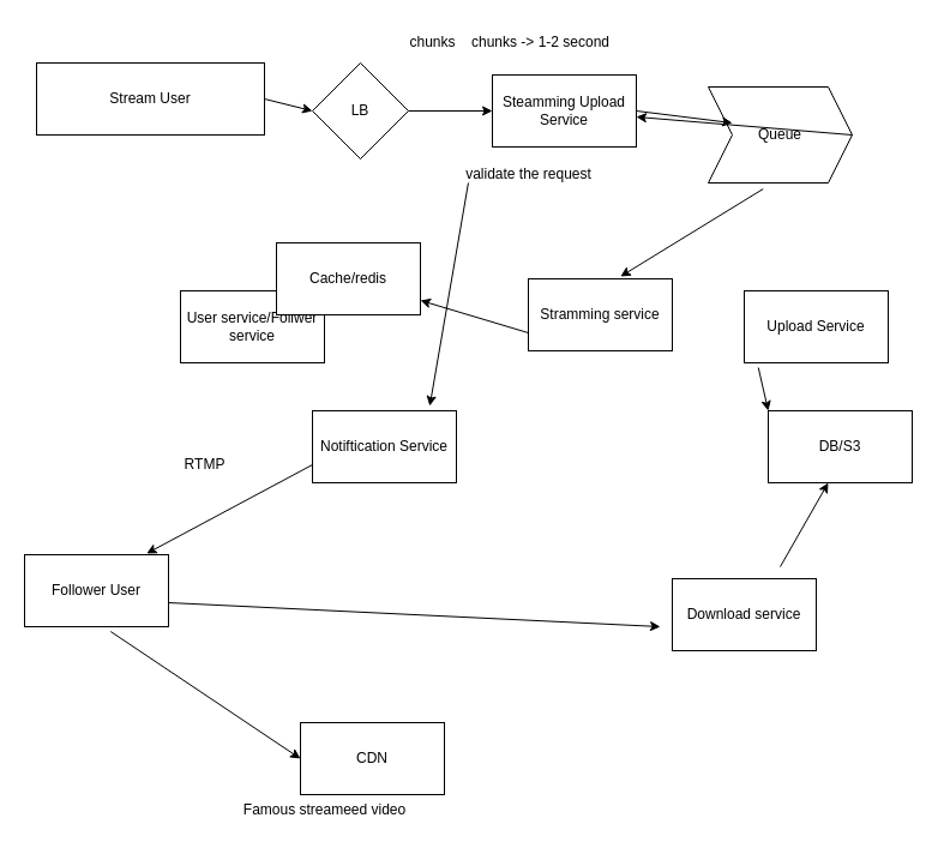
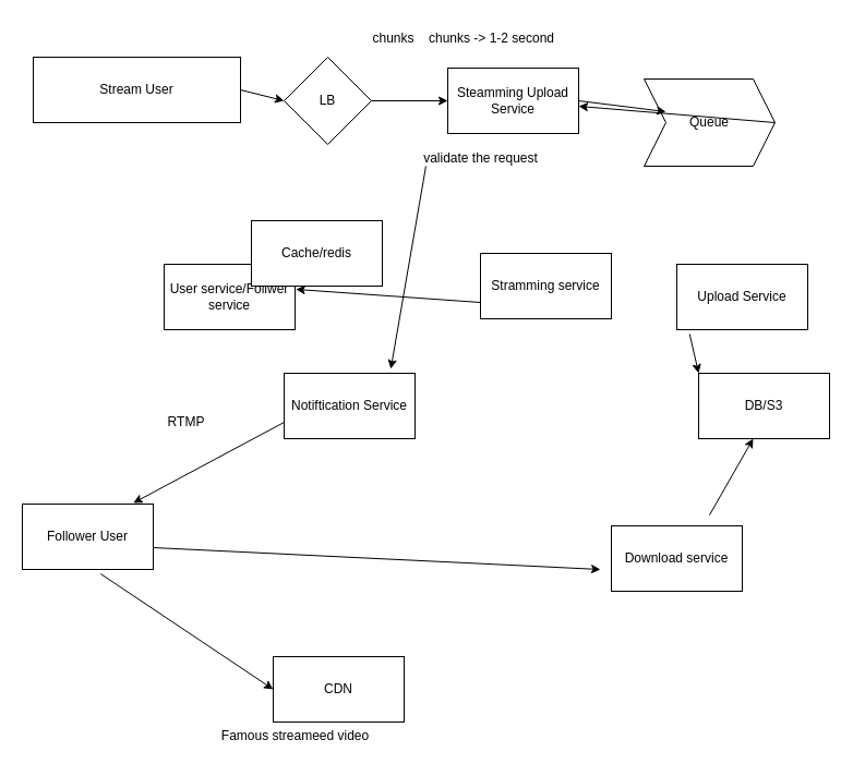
  <mxCell id="0" />
  <mxCell id="1" parent="0" />
  <mxCell id="2" value="Stream User" style="rounded=0;whiteSpace=wrap;html=1;" vertex="1" parent="1"><mxGeometry x="30" y="52" width="190" height="60" as="geometry" /></mxCell>
  <mxCell id="3" value="LB" style="rhombus;whiteSpace=wrap;html=1;" vertex="1" parent="1"><mxGeometry x="260" y="52" width="80" height="80" as="geometry" /></mxCell>
  <mxCell id="4" value="" style="endArrow=classic;html=1;rounded=0;exitX=1;exitY=0.5;exitDx=0;exitDy=0;" edge="1" parent="1" source="2"><mxGeometry width="50" height="50" relative="1" as="geometry"><mxPoint x="210" y="142" as="sourcePoint" /><mxPoint x="260" y="92" as="targetPoint" /></mxGeometry></mxCell>
  <mxCell id="5" value="Steamming Upload Service" style="rounded=0;whiteSpace=wrap;html=1;" vertex="1" parent="1"><mxGeometry x="410" y="62" width="120" height="60" as="geometry" /></mxCell>
  <mxCell id="6" value="" style="endArrow=classic;html=1;rounded=0;exitX=1;exitY=0.5;exitDx=0;exitDy=0;" edge="1" parent="1" source="3"><mxGeometry width="50" height="50" relative="1" as="geometry"><mxPoint x="360" y="142" as="sourcePoint" /><mxPoint x="410" y="92" as="targetPoint" /></mxGeometry></mxCell>
  <mxCell id="7" value="chunks" style="text;html=1;align=center;verticalAlign=middle;resizable=0;points=[];autosize=1;strokeColor=none;fillColor=none;" vertex="1" parent="1"><mxGeometry x="330" y="20" width="60" height="30" as="geometry" /></mxCell>
  <mxCell id="8" value="Queue" style="shape=step;perimeter=stepPerimeter;whiteSpace=wrap;html=1;fixedSize=1;" vertex="1" parent="1"><mxGeometry x="590" y="72" width="120" height="80" as="geometry" /></mxCell>
  <mxCell id="9" value="" style="endArrow=classic;html=1;rounded=0;exitX=1;exitY=0.5;exitDx=0;exitDy=0;" edge="1" parent="1" source="5"><mxGeometry width="50" height="50" relative="1" as="geometry"><mxPoint x="560" y="152" as="sourcePoint" /><mxPoint x="610" y="102" as="targetPoint" /></mxGeometry></mxCell>
  <mxCell id="10" value="Follower User" style="rounded=0;whiteSpace=wrap;html=1;" vertex="1" parent="1"><mxGeometry x="20" y="462" width="120" height="60" as="geometry" /></mxCell>
  <mxCell id="11" value="Upload Service" style="rounded=0;whiteSpace=wrap;html=1;" vertex="1" parent="1"><mxGeometry x="620" y="242" width="120" height="60" as="geometry" /></mxCell>
  <mxCell id="12" value="" style="endArrow=classic;html=1;rounded=0;exitX=1;exitY=0.5;exitDx=0;exitDy=0;" edge="1" parent="1" source="8" target="5"><mxGeometry width="50" height="50" relative="1" as="geometry"><mxPoint x="710" y="202" as="sourcePoint" /><mxPoint x="760" y="152" as="targetPoint" /></mxGeometry></mxCell>
  <mxCell id="13" value="Stramming service" style="rounded=0;whiteSpace=wrap;html=1;" vertex="1" parent="1"><mxGeometry x="440" y="232" width="120" height="60" as="geometry" /></mxCell>
- <mxCell id="14" value="" style="endArrow=classic;html=1;rounded=0;exitX=0.381;exitY=1.063;exitDx=0;exitDy=0;exitPerimeter=0;entryX=0.64;entryY=-0.033;entryDx=0;entryDy=0;entryPerimeter=0;" edge="1" parent="1" source="8" target="13"><mxGeometry width="50" height="50" relative="1" as="geometry"><mxPoint x="470" y="212" as="sourcePoint" /><mxPoint x="520" y="162" as="targetPoint" /></mxGeometry></mxCell>
  <mxCell id="15" value="DB/S3" style="rounded=0;whiteSpace=wrap;html=1;" vertex="1" parent="1"><mxGeometry x="640" y="342" width="120" height="60" as="geometry" /></mxCell>
  <mxCell id="16" value="" style="endArrow=classic;html=1;rounded=0;exitX=0.098;exitY=1.067;exitDx=0;exitDy=0;exitPerimeter=0;" edge="1" parent="1" source="11"><mxGeometry width="50" height="50" relative="1" as="geometry"><mxPoint x="590" y="392" as="sourcePoint" /><mxPoint x="640" y="342" as="targetPoint" /></mxGeometry></mxCell>
  <mxCell id="17" value="User service/Follwer service" style="rounded=0;whiteSpace=wrap;html=1;" vertex="1" parent="1"><mxGeometry x="150" y="242" width="120" height="60" as="geometry" /></mxCell>
  <mxCell id="18" value="CDN" style="rounded=0;whiteSpace=wrap;html=1;" vertex="1" parent="1"><mxGeometry x="250" y="602" width="120" height="60" as="geometry" /></mxCell>
  <mxCell id="19" value="Famous streameed video" style="text;html=1;align=center;verticalAlign=middle;resizable=0;points=[];autosize=1;strokeColor=none;fillColor=none;" vertex="1" parent="1"><mxGeometry x="190" y="660" width="160" height="30" as="geometry" /></mxCell>
  <mxCell id="20" value="" style="endArrow=classic;html=1;rounded=0;exitX=0.598;exitY=1.067;exitDx=0;exitDy=0;exitPerimeter=0;" edge="1" parent="1" source="10"><mxGeometry width="50" height="50" relative="1" as="geometry"><mxPoint x="200" y="682" as="sourcePoint" /><mxPoint x="250" y="632" as="targetPoint" /></mxGeometry></mxCell>
- <mxCell id="21" value="" style="endArrow=classic;html=1;rounded=0;exitX=0;exitY=0.75;exitDx=0;exitDy=0;" edge="1" parent="1" source="13" target="29"><mxGeometry width="50" height="50" relative="1" as="geometry"><mxPoint x="400" y="272" as="sourcePoint" /><mxPoint x="340" y="252" as="targetPoint" /></mxGeometry></mxCell>
+ <mxCell id="21" value="" style="endArrow=classic;html=1;rounded=0;entryX=1.006;entryY=0.383;entryDx=0;entryDy=0;entryPerimeter=0;exitX=0;exitY=0.75;exitDx=0;exitDy=0;" edge="1" parent="1" source="13" target="17"><mxGeometry width="50" height="50" relative="1" as="geometry"><mxPoint x="400" y="272" as="sourcePoint" /><mxPoint x="340" y="252" as="targetPoint" /></mxGeometry></mxCell>
  <mxCell id="22" value="Notiftication Service" style="rounded=0;whiteSpace=wrap;html=1;" vertex="1" parent="1"><mxGeometry x="260" y="342" width="120" height="60" as="geometry" /></mxCell>
  <mxCell id="23" value="" style="endArrow=classic;html=1;rounded=0;exitX=0;exitY=0.75;exitDx=0;exitDy=0;entryX=0.848;entryY=-0.017;entryDx=0;entryDy=0;entryPerimeter=0;" edge="1" parent="1" source="22" target="10"><mxGeometry width="50" height="50" relative="1" as="geometry"><mxPoint x="70" y="402" as="sourcePoint" /><mxPoint x="120" y="352" as="targetPoint" /></mxGeometry></mxCell>
  <mxCell id="24" value="" style="endArrow=classic;html=1;rounded=0;" edge="1" parent="1"><mxGeometry width="50" height="50" relative="1" as="geometry"><mxPoint x="140" y="502" as="sourcePoint" /><mxPoint x="550" y="522" as="targetPoint" /></mxGeometry></mxCell>
  <mxCell id="25" value="Download service" style="rounded=0;whiteSpace=wrap;html=1;" vertex="1" parent="1"><mxGeometry x="560" y="482" width="120" height="60" as="geometry" /></mxCell>
  <mxCell id="26" value="" style="endArrow=classic;html=1;rounded=0;" edge="1" parent="1"><mxGeometry width="50" height="50" relative="1" as="geometry"><mxPoint x="650" y="472" as="sourcePoint" /><mxPoint x="690" y="402" as="targetPoint" /></mxGeometry></mxCell>
  <mxCell id="27" value="chunks -&amp;gt; 1-2 second" style="text;html=1;align=center;verticalAlign=middle;resizable=0;points=[];autosize=1;strokeColor=none;fillColor=none;" vertex="1" parent="1"><mxGeometry x="380" y="20" width="140" height="30" as="geometry" /></mxCell>
  <mxCell id="28" value="validate the request" style="text;html=1;align=center;verticalAlign=middle;resizable=0;points=[];autosize=1;strokeColor=none;fillColor=none;" vertex="1" parent="1"><mxGeometry x="375" y="130" width="130" height="30" as="geometry" /></mxCell>
  <mxCell id="29" value="Cache/redis" style="rounded=0;whiteSpace=wrap;html=1;" vertex="1" parent="1"><mxGeometry x="230" y="202" width="120" height="60" as="geometry" /></mxCell>
  <mxCell id="30" value="" style="endArrow=classic;html=1;rounded=0;exitX=0.115;exitY=0.733;exitDx=0;exitDy=0;exitPerimeter=0;entryX=0.815;entryY=-0.067;entryDx=0;entryDy=0;entryPerimeter=0;" edge="1" parent="1" source="28" target="22"><mxGeometry width="50" height="50" relative="1" as="geometry"><mxPoint x="440" y="412" as="sourcePoint" /><mxPoint x="490" y="362" as="targetPoint" /></mxGeometry></mxCell>
  <mxCell id="31" value="RTMP" style="text;html=1;align=center;verticalAlign=middle;resizable=0;points=[];autosize=1;strokeColor=none;fillColor=none;" vertex="1" parent="1"><mxGeometry x="140" y="372" width="60" height="30" as="geometry" /></mxCell>
